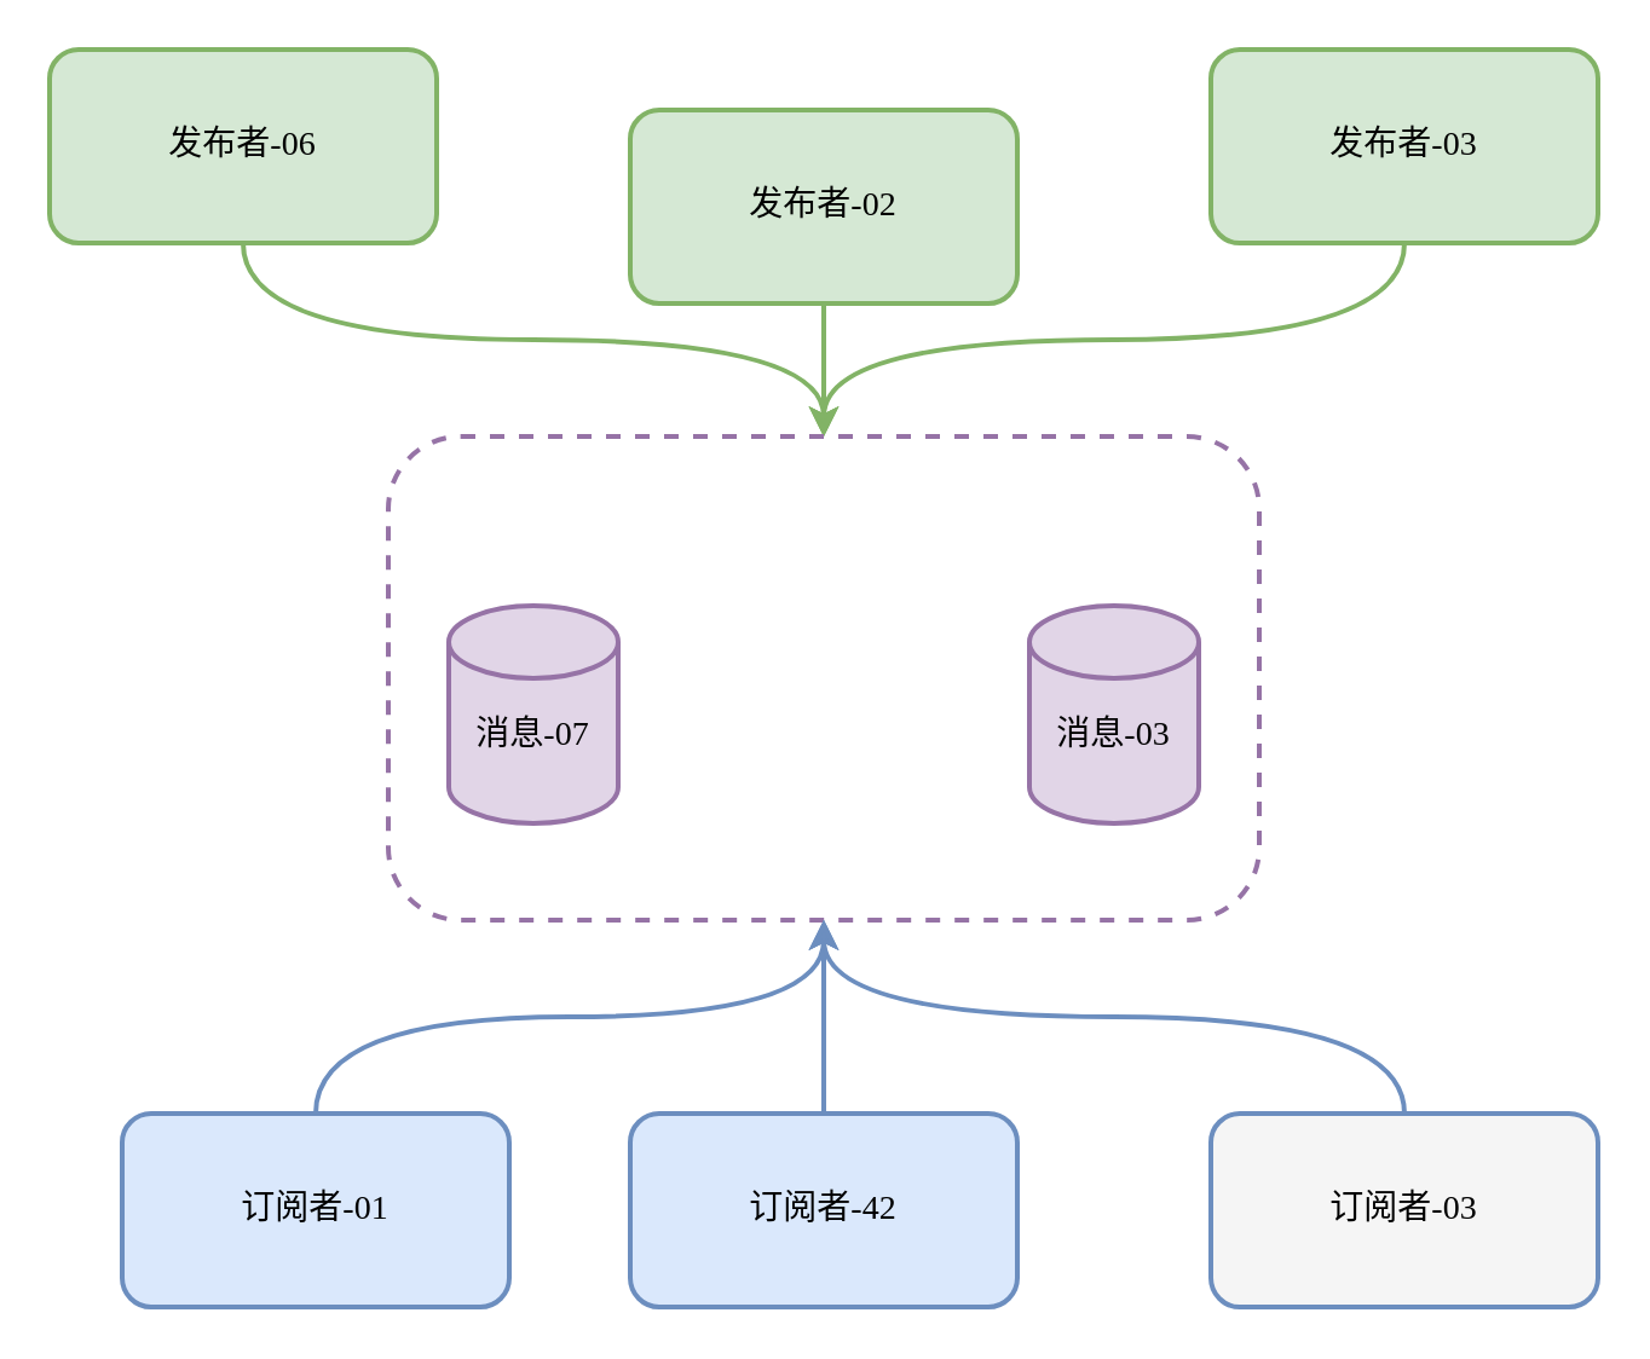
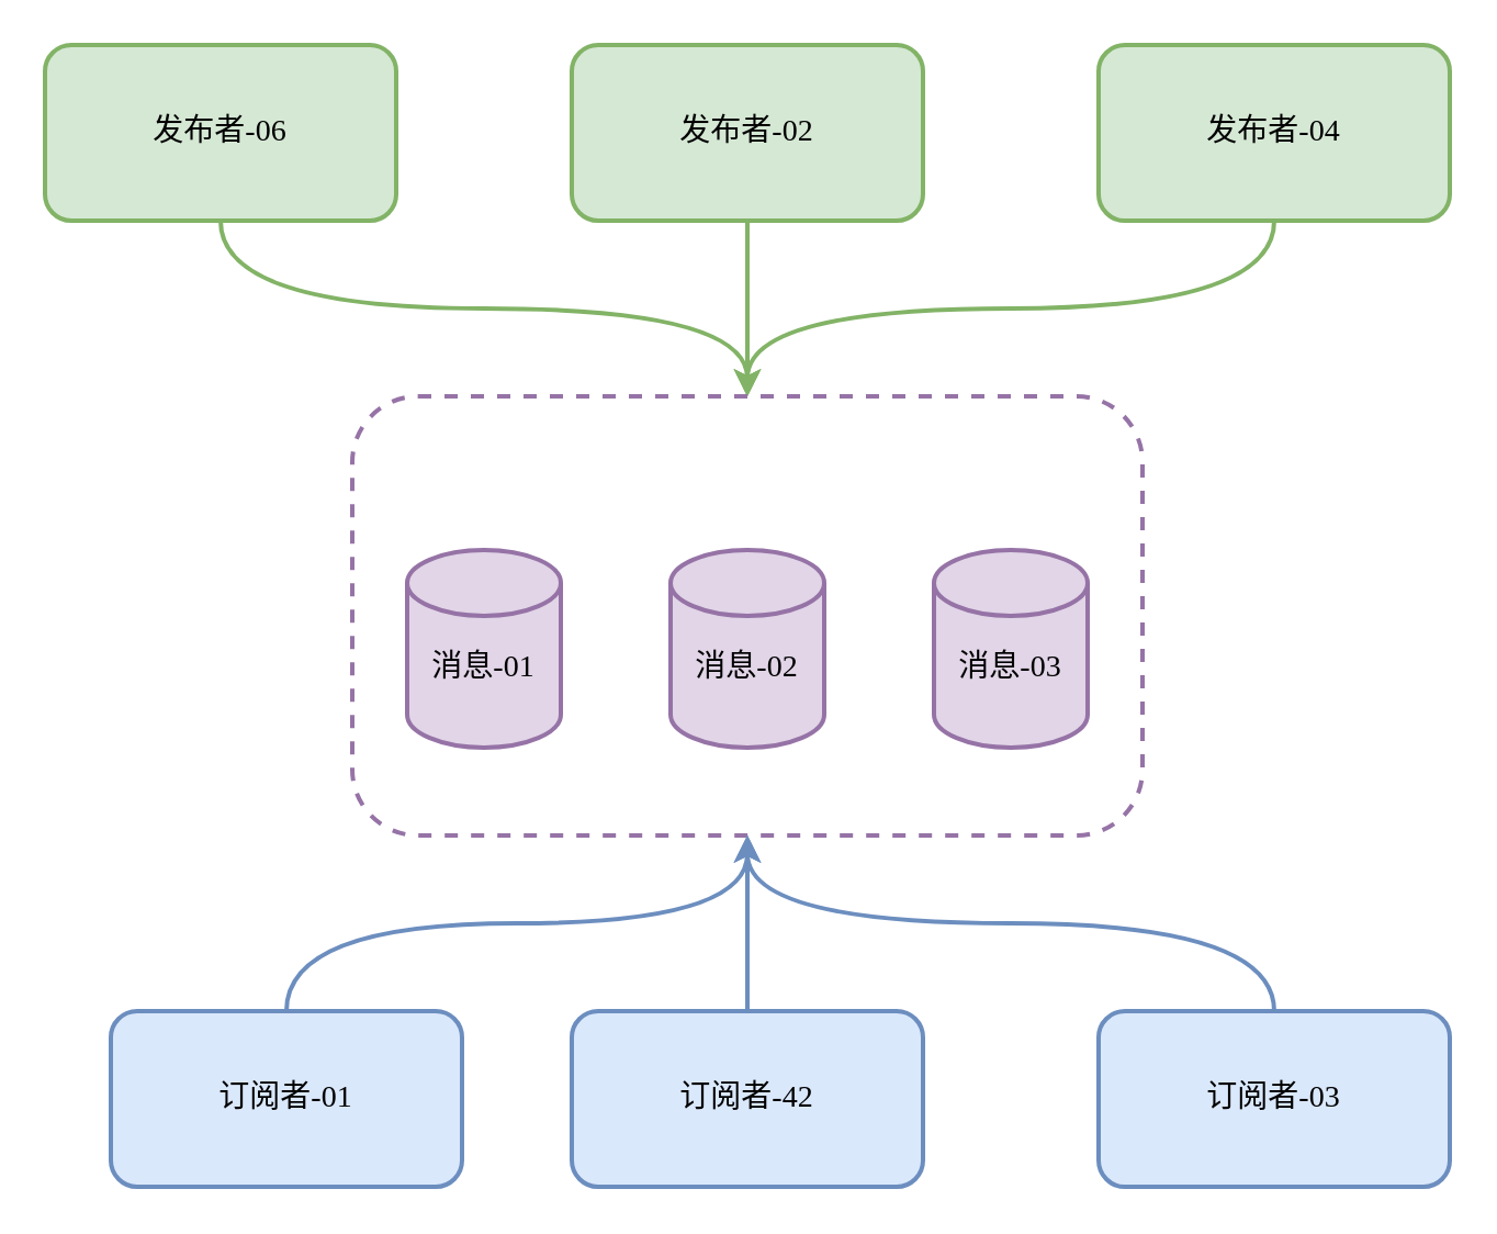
  <mxCell id="0" />
  <mxCell id="1" parent="0" />
  <mxCell id="2" style="edgeStyle=orthogonalEdgeStyle;curved=1;rounded=0;orthogonalLoop=1;jettySize=auto;html=1;entryX=0.5;entryY=0;entryDx=0;entryDy=0;strokeWidth=2;fontFamily=Comic Sans MS;fontSize=18;fillColor=#d5e8d4;strokeColor=#82b366;" edge="1" parent="1" source="3" target="8"><mxGeometry relative="1" as="geometry" /></mxCell>
  <mxCell id="3" value="发布者-06" style="rounded=1;whiteSpace=wrap;html=1;strokeWidth=2;fontSize=14;fontFamily=Comic Sans MS;fillColor=#d5e8d4;strokeColor=#82b366;" vertex="1" parent="1"><mxGeometry x="20" y="20" width="160" height="80" as="geometry" /></mxCell>
  <mxCell id="4" style="edgeStyle=orthogonalEdgeStyle;curved=1;rounded=0;orthogonalLoop=1;jettySize=auto;html=1;entryX=0.5;entryY=0;entryDx=0;entryDy=0;fontFamily=Comic Sans MS;fontSize=18;strokeWidth=2;fillColor=#d5e8d4;strokeColor=#82b366;" edge="1" parent="1" source="5" target="8"><mxGeometry relative="1" as="geometry" /></mxCell>
- <mxCell id="5" value="发布者-02" style="rounded=1;whiteSpace=wrap;html=1;strokeWidth=2;fontSize=14;fontFamily=Comic Sans MS;fillColor=#d5e8d4;strokeColor=#82b366;" vertex="1" parent="1"><mxGeometry x="260" y="45" width="160" height="80" as="geometry" /></mxCell>
+ <mxCell id="5" value="发布者-02" style="rounded=1;whiteSpace=wrap;html=1;strokeWidth=2;fontSize=14;fontFamily=Comic Sans MS;fillColor=#d5e8d4;strokeColor=#82b366;" vertex="1" parent="1"><mxGeometry x="260" y="20" width="160" height="80" as="geometry" /></mxCell>
  <mxCell id="6" style="edgeStyle=orthogonalEdgeStyle;curved=1;rounded=0;orthogonalLoop=1;jettySize=auto;html=1;entryX=0.5;entryY=0;entryDx=0;entryDy=0;strokeWidth=2;fontFamily=Comic Sans MS;fontSize=18;fillColor=#d5e8d4;strokeColor=#82b366;" edge="1" parent="1" source="7" target="8"><mxGeometry relative="1" as="geometry" /></mxCell>
- <mxCell id="7" value="发布者-03" style="rounded=1;whiteSpace=wrap;html=1;strokeWidth=2;fontSize=14;fontFamily=Comic Sans MS;fillColor=#d5e8d4;strokeColor=#82b366;" vertex="1" parent="1"><mxGeometry x="500" y="20" width="160" height="80" as="geometry" /></mxCell>
+ <mxCell id="7" value="发布者-04" style="rounded=1;whiteSpace=wrap;html=1;strokeWidth=2;fontSize=14;fontFamily=Comic Sans MS;fillColor=#d5e8d4;strokeColor=#82b366;" vertex="1" parent="1"><mxGeometry x="500" y="20" width="160" height="80" as="geometry" /></mxCell>
  <mxCell id="8" value="" style="rounded=1;whiteSpace=wrap;html=1;strokeWidth=2;fontFamily=Comic Sans MS;fontSize=14;dashed=1;strokeColor=#9673a6;fillColor=none;" vertex="1" parent="1"><mxGeometry x="160" y="180" width="360" height="200" as="geometry" /></mxCell>
- <mxCell id="9" value="&lt;br&gt;消息-07" style="shape=cylinder2;whiteSpace=wrap;html=1;boundedLbl=1;backgroundOutline=1;size=15;strokeWidth=2;fillColor=#e1d5e7;fontFamily=Comic Sans MS;fontSize=14;strokeColor=#9673a6;" vertex="1" parent="1"><mxGeometry x="185" y="250" width="70" height="90" as="geometry" /></mxCell>
+ <mxCell id="9" value="&lt;br&gt;消息-01" style="shape=cylinder2;whiteSpace=wrap;html=1;boundedLbl=1;backgroundOutline=1;size=15;strokeWidth=2;fillColor=#e1d5e7;fontFamily=Comic Sans MS;fontSize=14;strokeColor=#9673a6;" vertex="1" parent="1"><mxGeometry x="185" y="250" width="70" height="90" as="geometry" /></mxCell>
+ <mxCell id="10" value="&lt;br&gt;消息-02" style="shape=cylinder2;whiteSpace=wrap;html=1;boundedLbl=1;backgroundOutline=1;size=15;strokeWidth=2;fillColor=#e1d5e7;fontFamily=Comic Sans MS;fontSize=14;strokeColor=#9673a6;" vertex="1" parent="1"><mxGeometry x="305" y="250" width="70" height="90" as="geometry" /></mxCell>
  <mxCell id="11" value="&lt;br&gt;消息-03" style="shape=cylinder2;whiteSpace=wrap;html=1;boundedLbl=1;backgroundOutline=1;size=15;strokeWidth=2;fillColor=#e1d5e7;fontFamily=Comic Sans MS;fontSize=14;strokeColor=#9673a6;" vertex="1" parent="1"><mxGeometry x="425" y="250" width="70" height="90" as="geometry" /></mxCell>
  <mxCell id="12" style="edgeStyle=orthogonalEdgeStyle;rounded=0;orthogonalLoop=1;jettySize=auto;html=1;fontFamily=Comic Sans MS;fontSize=18;curved=1;strokeWidth=2;fillColor=#dae8fc;strokeColor=#6c8ebf;" edge="1" parent="1" source="13" target="8"><mxGeometry relative="1" as="geometry" /></mxCell>
  <mxCell id="13" value="订阅者-01" style="rounded=1;whiteSpace=wrap;html=1;strokeWidth=2;fontSize=14;fontFamily=Comic Sans MS;fillColor=#dae8fc;strokeColor=#6c8ebf;" vertex="1" parent="1"><mxGeometry x="50" y="460" width="160" height="80" as="geometry" /></mxCell>
  <mxCell id="14" style="edgeStyle=orthogonalEdgeStyle;curved=1;rounded=0;orthogonalLoop=1;jettySize=auto;html=1;entryX=0.5;entryY=1;entryDx=0;entryDy=0;strokeWidth=2;fontFamily=Comic Sans MS;fontSize=18;fillColor=#dae8fc;strokeColor=#6c8ebf;" edge="1" parent="1" source="15" target="8"><mxGeometry relative="1" as="geometry" /></mxCell>
  <mxCell id="15" value="订阅者-42" style="rounded=1;whiteSpace=wrap;html=1;strokeWidth=2;fontSize=14;fontFamily=Comic Sans MS;fillColor=#dae8fc;strokeColor=#6c8ebf;" vertex="1" parent="1"><mxGeometry x="260" y="460" width="160" height="80" as="geometry" /></mxCell>
  <mxCell id="16" style="edgeStyle=orthogonalEdgeStyle;curved=1;rounded=0;orthogonalLoop=1;jettySize=auto;html=1;entryX=0.5;entryY=1;entryDx=0;entryDy=0;fontFamily=Comic Sans MS;fontSize=18;strokeWidth=2;fillColor=#dae8fc;strokeColor=#6c8ebf;" edge="1" parent="1" source="17" target="8"><mxGeometry relative="1" as="geometry" /></mxCell>
- <mxCell id="17" value="订阅者-03" style="rounded=1;whiteSpace=wrap;html=1;strokeWidth=2;fontSize=14;fontFamily=Comic Sans MS;fillColor=#f5f5f5;strokeColor=#6c8ebf;" vertex="1" parent="1"><mxGeometry x="500" y="460" width="160" height="80" as="geometry" /></mxCell>
+ <mxCell id="17" value="订阅者-03" style="rounded=1;whiteSpace=wrap;html=1;strokeWidth=2;fontSize=14;fontFamily=Comic Sans MS;fillColor=#dae8fc;strokeColor=#6c8ebf;" vertex="1" parent="1"><mxGeometry x="500" y="460" width="160" height="80" as="geometry" /></mxCell>
